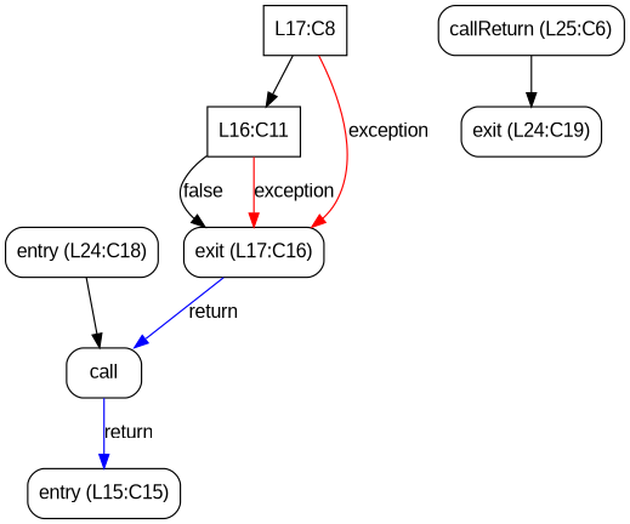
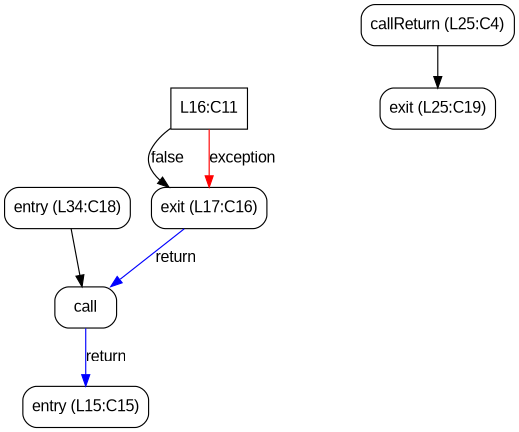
  digraph {
    fontname="Liberation Sans"
    node [fontname="Liberation Sans" shape=box style=rounded]
    edge [fontname="Liberation Sans"]
-   n1 [label="entry (L24:C18)"]
+   n1 [label="entry (L34:C18)"]
    n2 [label=call]
    n3 [label="entry (L15:C15)"]
    n4 [label="L16:C11" style=""]
    n5 [label="exit (L17:C16)"]
-   n6 [label="L17:C8" style=""]
-   n7 [label="callReturn (L25:C6)"]
-   n8 [label="exit (L24:C19)"]
+   n7 [label="callReturn (L25:C4)"]
+   n8 [label="exit (L25:C19)"]
    n1 -> n2
    n2 -> n3 [color=blue label=return]
    n4 -> n5 [label=false]
    n4 -> n5 [color=red label=exception]
    n5 -> n2 [color=blue label=return]
-   n6 -> n4
-   n6 -> n5 [color=red label=exception]
    n7 -> n8
  }
